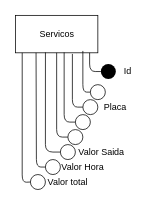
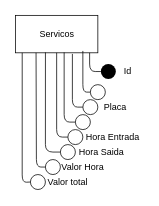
  <mxCell id="0" />
  <mxCell id="1" parent="0" />
  <mxCell id="2" value="Servicos" style="html=1;" parent="1" vertex="1"><mxGeometry x="20" y="20" width="110" height="50" as="geometry" /></mxCell>
  <mxCell id="3" value="" style="endArrow=none;html=1;entryX=0.818;entryY=0.95;entryDx=0;entryDy=0;entryPerimeter=0;exitX=0;exitY=0.5;exitDx=0;exitDy=0;" parent="1" source="6" target="2" edge="1"><mxGeometry width="50" height="50" relative="1" as="geometry"><mxPoint x="120" y="95" as="sourcePoint" /><mxPoint x="110" y="102.5" as="targetPoint" /><Array as="points"><mxPoint x="110" y="122.5" /></Array></mxGeometry></mxCell>
  <mxCell id="4" value="" style="endArrow=none;html=1;exitX=0;exitY=0.5;exitDx=0;exitDy=0;entryX=0.691;entryY=1.03;entryDx=0;entryDy=0;entryPerimeter=0;" parent="1" source="7" target="2" edge="1"><mxGeometry width="50" height="50" relative="1" as="geometry"><mxPoint x="110" y="142.5" as="sourcePoint" /><mxPoint x="84" y="112.5" as="targetPoint" /><Array as="points"><mxPoint x="96" y="142.5" /></Array></mxGeometry></mxCell>
  <mxCell id="5" value="" style="endArrow=none;html=1;exitX=0;exitY=0.5;exitDx=0;exitDy=0;entryX=0.591;entryY=0.99;entryDx=0;entryDy=0;entryPerimeter=0;" parent="1" source="19" target="2" edge="1"><mxGeometry width="50" height="50" relative="1" as="geometry"><mxPoint x="80" y="182.5" as="sourcePoint" /><mxPoint x="75" y="112.5" as="targetPoint" /><Array as="points"><mxPoint x="85" y="162.5" /></Array></mxGeometry></mxCell>
  <mxCell id="6" value="" style="ellipse;" parent="1" vertex="1"><mxGeometry x="120" y="112.5" width="20" height="20" as="geometry" /></mxCell>
  <mxCell id="7" value="" style="ellipse;" parent="1" vertex="1"><mxGeometry x="110" y="132.5" width="20" height="20" as="geometry" /></mxCell>
  <mxCell id="8" value="Placa&amp;nbsp;" style="text;html=1;strokeColor=none;fillColor=none;align=center;verticalAlign=middle;whiteSpace=wrap;rounded=0;" parent="1" vertex="1"><mxGeometry x="130" y="132.5" width="50" height="20" as="geometry" /></mxCell>
  <mxCell id="9" value="" style="endArrow=none;html=1;exitX=0;exitY=0.5;exitDx=0;exitDy=0;entryX=0.5;entryY=1;entryDx=0;entryDy=0;" parent="1" source="10" target="2" edge="1"><mxGeometry width="50" height="50" relative="1" as="geometry"><mxPoint x="80" y="210" as="sourcePoint" /><mxPoint x="60" y="102.5" as="targetPoint" /><Array as="points"><mxPoint x="75" y="182.5" /></Array></mxGeometry></mxCell>
  <mxCell id="10" value="" style="ellipse;" parent="1" vertex="1"><mxGeometry x="90" y="172.5" width="20" height="20" as="geometry" /></mxCell>
  <mxCell id="11" value="Valor Hora&lt;br&gt;" style="text;html=1;strokeColor=none;fillColor=none;align=center;verticalAlign=middle;whiteSpace=wrap;rounded=0;" parent="1" vertex="1"><mxGeometry x="80" y="212.5" width="60" height="20" as="geometry" /></mxCell>
+ <mxCell id="12" value="Hora Entrada" style="text;html=1;strokeColor=none;fillColor=none;align=center;verticalAlign=middle;whiteSpace=wrap;rounded=0;" parent="1" vertex="1"><mxGeometry x="110" y="172.5" width="80" height="20" as="geometry" /></mxCell>
  <mxCell id="13" value="" style="endArrow=none;html=1;entryX=0.364;entryY=0.99;entryDx=0;entryDy=0;entryPerimeter=0;exitX=0;exitY=0.5;exitDx=0;exitDy=0;exitPerimeter=0;" parent="1" source="14" target="2" edge="1"><mxGeometry width="50" height="50" relative="1" as="geometry"><mxPoint x="80" y="212.5" as="sourcePoint" /><mxPoint x="60" y="112.5" as="targetPoint" /><Array as="points"><mxPoint x="60" y="202.5" /></Array></mxGeometry></mxCell>
  <mxCell id="14" value="" style="ellipse;" parent="1" vertex="1"><mxGeometry x="80" y="192.5" width="20" height="20" as="geometry" /></mxCell>
- <mxCell id="15" value="Valor Saida" style="text;html=1;strokeColor=none;fillColor=none;align=center;verticalAlign=middle;whiteSpace=wrap;rounded=0;" parent="1" vertex="1"><mxGeometry x="90" y="192.5" width="90" height="20" as="geometry" /></mxCell>
+ <mxCell id="15" value="Hora Saida" style="text;html=1;strokeColor=none;fillColor=none;align=center;verticalAlign=middle;whiteSpace=wrap;rounded=0;" parent="1" vertex="1"><mxGeometry x="90" y="192.5" width="90" height="20" as="geometry" /></mxCell>
  <mxCell id="16" value="" style="endArrow=none;html=1;exitX=0;exitY=0.5;exitDx=0;exitDy=0;entryX=0.25;entryY=1;entryDx=0;entryDy=0;" parent="1" source="17" target="2" edge="1"><mxGeometry width="50" height="50" relative="1" as="geometry"><mxPoint x="60" y="262.5" as="sourcePoint" /><mxPoint x="50" y="112.5" as="targetPoint" /><Array as="points"><mxPoint x="48" y="222.5" /></Array></mxGeometry></mxCell>
  <mxCell id="17" value="" style="ellipse;" parent="1" vertex="1"><mxGeometry x="60" y="212.5" width="20" height="20" as="geometry" /></mxCell>
  <mxCell id="18" value="Valor total" style="text;html=1;strokeColor=none;fillColor=none;align=center;verticalAlign=middle;whiteSpace=wrap;rounded=0;" parent="1" vertex="1"><mxGeometry x="60" y="232.5" width="60" height="20" as="geometry" /></mxCell>
  <mxCell id="19" value="" style="ellipse;" parent="1" vertex="1"><mxGeometry x="100" y="152.5" width="20" height="20" as="geometry" /></mxCell>
  <mxCell id="20" value="" style="endArrow=none;html=1;entryX=0.082;entryY=1;entryDx=0;entryDy=0;entryPerimeter=0;exitX=0;exitY=0.5;exitDx=0;exitDy=0;" parent="1" source="21" target="2" edge="1"><mxGeometry width="50" height="50" relative="1" as="geometry"><mxPoint x="43" y="223" as="sourcePoint" /><mxPoint x="30" y="45" as="targetPoint" /><Array as="points"><mxPoint x="29" y="243" /></Array></mxGeometry></mxCell>
  <mxCell id="21" value="" style="ellipse;" parent="1" vertex="1"><mxGeometry x="40" y="232.5" width="20" height="20" as="geometry" /></mxCell>
  <mxCell id="22" value="" style="endArrow=none;html=1;entryX=0.9;entryY=1;entryDx=0;entryDy=0;entryPerimeter=0;exitX=0;exitY=0.5;exitDx=0;exitDy=0;" edge="1" parent="1" source="23" target="2"><mxGeometry width="50" height="50" relative="1" as="geometry"><mxPoint x="130" y="95" as="sourcePoint" /><mxPoint x="119.98" y="42.5" as="targetPoint" /><Array as="points"><mxPoint x="119" y="95" /></Array></mxGeometry></mxCell>
  <mxCell id="23" value="" style="ellipse;fillColor=#000000;strokeColor=none;" vertex="1" parent="1"><mxGeometry x="134" y="85" width="20" height="20" as="geometry" /></mxCell>
  <mxCell id="24" value="Id" style="text;html=1;strokeColor=none;fillColor=none;align=center;verticalAlign=middle;whiteSpace=wrap;rounded=0;" vertex="1" parent="1"><mxGeometry x="150" y="85" width="40" height="20" as="geometry" /></mxCell>
